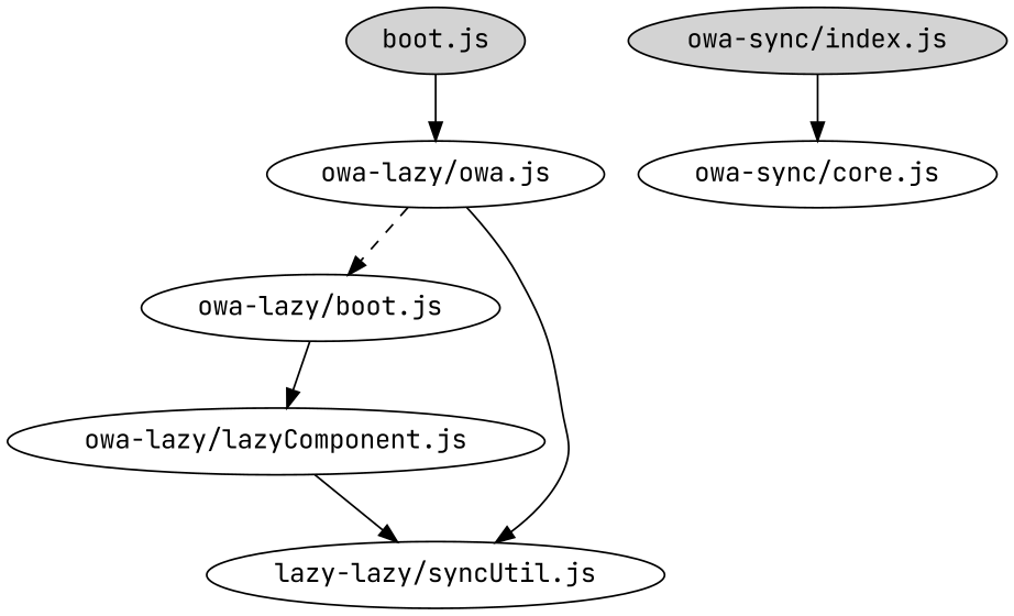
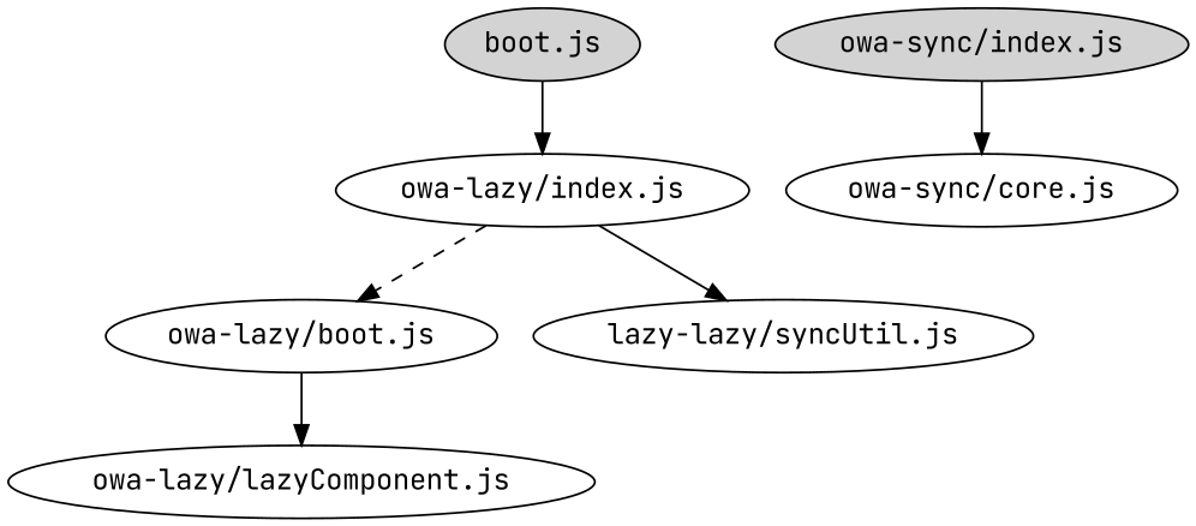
  digraph {
    fontname="JetBrains Mono"
    node [fontname="JetBrains Mono"]
    edge [fontname="JetBrains Mono" fontsize=8]
    n1 [fillcolor=lightgrey label="boot.js" style=filled]
-   n2 [label="owa-lazy/owa.js"]
+   n2 [label="owa-lazy/index.js"]
    n3 [fillcolor=lightgrey label="owa-sync/index.js" style=filled]
    n4 [label="owa-sync/core.js"]
    n5 [label="owa-lazy/boot.js"]
    n6 [label="lazy-lazy/syncUtil.js"]
    n7 [label="owa-lazy/lazyComponent.js"]
    subgraph cluster_1 {
      bgcolor=lightgrey
      label=boot
    }
    subgraph cluster_2 {
      bgcolor=lightblue
      label=async
    }
    n1 -> n2
    n2 -> n5 [style=dashed]
    n2 -> n6
    n3 -> n4
    n5 -> n7
-   n7 -> n6
  }
